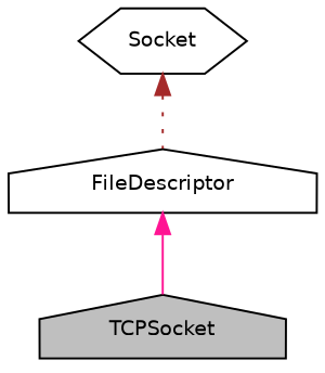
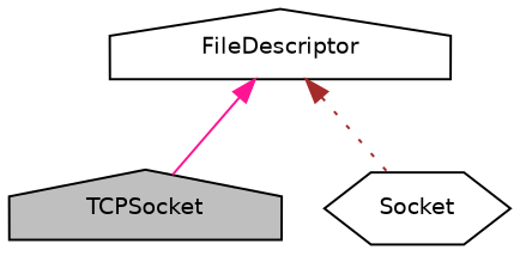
  digraph {
    node [color=black fillcolor=white fontname=Helvetica fontsize=10 shape=house style=filled]
    edge [dir=back fontname=Helvetica fontsize=10 labelfontname=Helvetica labelfontsize=10]
    n1 [fillcolor=grey75 fontcolor=black height=0.2 label=TCPSocket width=0.4]
    n2 [height=0.2 label=Socket shape=hexagon width=0.4]
    n3 [height=0.2 label=FileDescriptor width=0.4]
    n3 -> n1 [color=deeppink style=solid]
-   n2 -> n3 [color=brown style=dotted]
+   n3 -> n2 [color=brown style=dotted]
  }
